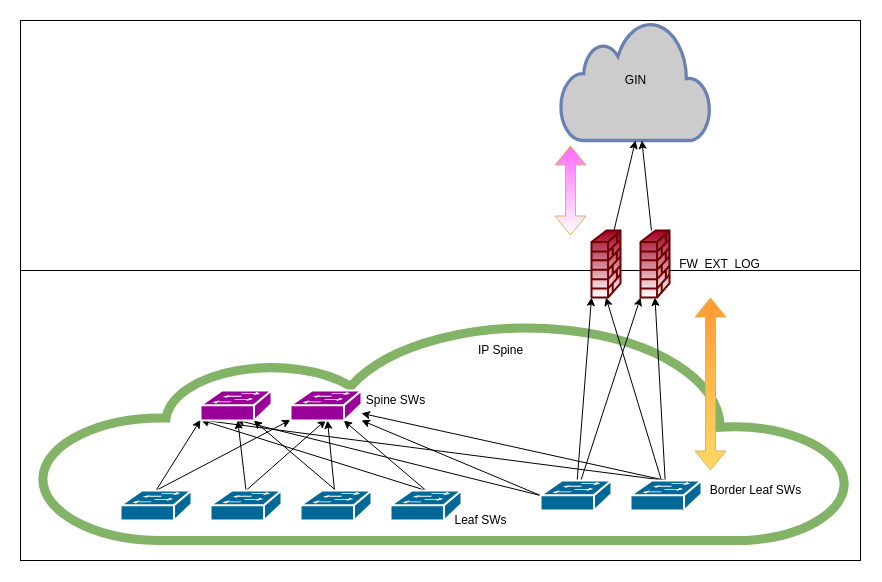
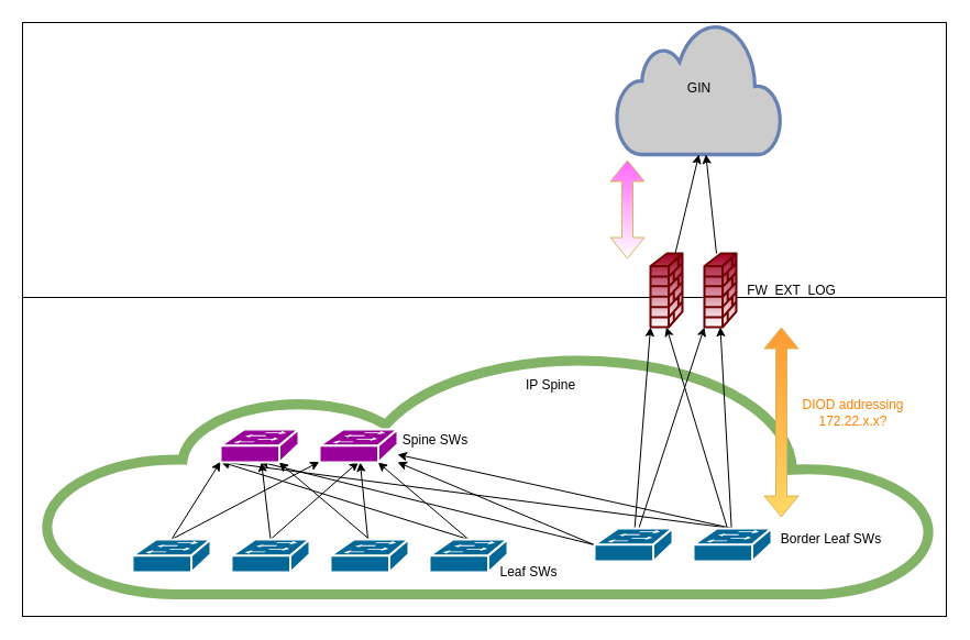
  <mxCell id="0" />
  <mxCell id="1" parent="0" />
  <mxCell id="2" value="" style="whiteSpace=wrap;html=1;strokeWidth=1;gradientColor=#ffffff;" vertex="1" parent="1"><mxGeometry y="270" width="840" height="290" as="geometry" x="20" /></mxCell>
  <mxCell id="3" value="" style="whiteSpace=wrap;html=1;strokeWidth=1;gradientColor=#ffffff;" vertex="1" parent="1"><mxGeometry y="20" width="840" height="250" as="geometry" x="20" /></mxCell>
  <mxCell id="4" value="" style="html=1;outlineConnect=0;strokeColor=#82b366;gradientDirection=north;strokeWidth=1;shape=mxgraph.networks.cloud;gradientColor=#ffffff;fillColor=none;" vertex="1" parent="1"><mxGeometry x="40" y="320" width="810" height="220" as="geometry" /></mxCell>
  <mxCell id="5" value="&lt;font color=&quot;#000000&quot;&gt;GIN&lt;/font&gt;" style="html=1;outlineConnect=0;fillColor=#CCCCCC;strokeColor=#6881B3;gradientColor=none;gradientDirection=north;strokeWidth=2;shape=mxgraph.networks.cloud;fontColor=#ffffff;" vertex="1" parent="1"><mxGeometry x="560" y="20" width="150" height="120" as="geometry" /></mxCell>
  <mxCell id="6" style="edgeStyle=none;rounded=0;orthogonalLoop=1;jettySize=auto;html=1;exitX=0.5;exitY=0;exitDx=0;exitDy=0;exitPerimeter=0;entryX=0;entryY=0.98;entryDx=0;entryDy=0;entryPerimeter=0;" edge="1" parent="1" source="8" target="28"><mxGeometry relative="1" as="geometry" /></mxCell>
  <mxCell id="7" style="edgeStyle=none;rounded=0;orthogonalLoop=1;jettySize=auto;html=1;exitX=0.5;exitY=0;exitDx=0;exitDy=0;exitPerimeter=0;entryX=0;entryY=0.98;entryDx=0;entryDy=0;entryPerimeter=0;" edge="1" parent="1" source="8" target="29"><mxGeometry relative="1" as="geometry" /></mxCell>
  <mxCell id="8" value="" style="shape=mxgraph.cisco.switches.workgroup_switch;html=1;pointerEvents=1;dashed=0;fillColor=#036897;strokeColor=#ffffff;strokeWidth=2;verticalLabelPosition=bottom;verticalAlign=top;align=center;outlineConnect=0;" vertex="1" parent="1"><mxGeometry x="120" y="490" width="71" height="30" as="geometry" /></mxCell>
  <mxCell id="9" style="edgeStyle=none;rounded=0;orthogonalLoop=1;jettySize=auto;html=1;exitX=0.5;exitY=0;exitDx=0;exitDy=0;exitPerimeter=0;" edge="1" parent="1" source="11" target="28"><mxGeometry relative="1" as="geometry" /></mxCell>
  <mxCell id="10" style="edgeStyle=none;rounded=0;orthogonalLoop=1;jettySize=auto;html=1;exitX=0.5;exitY=0;exitDx=0;exitDy=0;exitPerimeter=0;entryX=0.5;entryY=0.98;entryDx=0;entryDy=0;entryPerimeter=0;" edge="1" parent="1" source="11" target="29"><mxGeometry relative="1" as="geometry" /></mxCell>
  <mxCell id="11" value="" style="shape=mxgraph.cisco.switches.workgroup_switch;html=1;pointerEvents=1;dashed=0;fillColor=#036897;strokeColor=#ffffff;strokeWidth=2;verticalLabelPosition=bottom;verticalAlign=top;align=center;outlineConnect=0;" vertex="1" parent="1"><mxGeometry x="210" y="490" width="71" height="30" as="geometry" /></mxCell>
  <mxCell id="12" style="edgeStyle=none;rounded=0;orthogonalLoop=1;jettySize=auto;html=1;exitX=0.5;exitY=0;exitDx=0;exitDy=0;exitPerimeter=0;" edge="1" parent="1" source="14" target="28"><mxGeometry relative="1" as="geometry" /></mxCell>
  <mxCell id="13" style="edgeStyle=none;rounded=0;orthogonalLoop=1;jettySize=auto;html=1;" edge="1" parent="1" source="14" target="29"><mxGeometry relative="1" as="geometry" /></mxCell>
  <mxCell id="14" value="" style="shape=mxgraph.cisco.switches.workgroup_switch;html=1;pointerEvents=1;dashed=0;fillColor=#036897;strokeColor=#ffffff;strokeWidth=2;verticalLabelPosition=bottom;verticalAlign=top;align=center;outlineConnect=0;" vertex="1" parent="1"><mxGeometry x="300" y="490" width="71" height="30" as="geometry" /></mxCell>
  <mxCell id="15" style="edgeStyle=none;rounded=0;orthogonalLoop=1;jettySize=auto;html=1;exitX=0.5;exitY=0;exitDx=0;exitDy=0;exitPerimeter=0;" edge="1" parent="1" source="17" target="29"><mxGeometry relative="1" as="geometry" /></mxCell>
  <mxCell id="16" style="edgeStyle=none;rounded=0;orthogonalLoop=1;jettySize=auto;html=1;exitX=0.5;exitY=0;exitDx=0;exitDy=0;exitPerimeter=0;entryX=0;entryY=0.98;entryDx=0;entryDy=0;entryPerimeter=0;" edge="1" parent="1" source="17" target="28"><mxGeometry relative="1" as="geometry" /></mxCell>
  <mxCell id="17" value="" style="shape=mxgraph.cisco.switches.workgroup_switch;html=1;pointerEvents=1;dashed=0;fillColor=#036897;strokeColor=#ffffff;strokeWidth=2;verticalLabelPosition=bottom;verticalAlign=top;align=center;outlineConnect=0;" vertex="1" parent="1"><mxGeometry x="390" y="490" width="71" height="30" as="geometry" /></mxCell>
  <mxCell id="18" style="edgeStyle=none;rounded=0;orthogonalLoop=1;jettySize=auto;html=1;exitX=0;exitY=0.5;exitDx=0;exitDy=0;exitPerimeter=0;entryX=0.5;entryY=0.98;entryDx=0;entryDy=0;entryPerimeter=0;" edge="1" parent="1" source="22" target="28"><mxGeometry relative="1" as="geometry" /></mxCell>
  <mxCell id="19" style="edgeStyle=none;rounded=0;orthogonalLoop=1;jettySize=auto;html=1;exitX=0;exitY=0.5;exitDx=0;exitDy=0;exitPerimeter=0;" edge="1" parent="1" source="22" target="29"><mxGeometry relative="1" as="geometry" /></mxCell>
  <mxCell id="20" style="edgeStyle=none;rounded=0;orthogonalLoop=1;jettySize=auto;html=1;entryX=0;entryY=1;entryDx=0;entryDy=0;entryPerimeter=0;" edge="1" parent="1" source="22" target="33"><mxGeometry relative="1" as="geometry" /></mxCell>
  <mxCell id="21" style="edgeStyle=none;rounded=0;orthogonalLoop=1;jettySize=auto;html=1;entryX=0;entryY=1;entryDx=0;entryDy=0;entryPerimeter=0;" edge="1" parent="1" source="22" target="31"><mxGeometry relative="1" as="geometry" /></mxCell>
  <mxCell id="22" value="" style="shape=mxgraph.cisco.switches.workgroup_switch;html=1;pointerEvents=1;dashed=0;fillColor=#036897;strokeColor=#ffffff;strokeWidth=2;verticalLabelPosition=bottom;verticalAlign=top;align=center;outlineConnect=0;" vertex="1" parent="1"><mxGeometry x="540" y="480" width="71" height="30" as="geometry" /></mxCell>
  <mxCell id="23" style="edgeStyle=none;rounded=0;orthogonalLoop=1;jettySize=auto;html=1;exitX=0.5;exitY=0;exitDx=0;exitDy=0;exitPerimeter=0;entryX=0;entryY=0.98;entryDx=0;entryDy=0;entryPerimeter=0;" edge="1" parent="1" source="27" target="28"><mxGeometry relative="1" as="geometry" /></mxCell>
  <mxCell id="24" style="edgeStyle=none;rounded=0;orthogonalLoop=1;jettySize=auto;html=1;exitX=0.5;exitY=0;exitDx=0;exitDy=0;exitPerimeter=0;" edge="1" parent="1" source="27" target="29"><mxGeometry relative="1" as="geometry" /></mxCell>
  <mxCell id="25" style="edgeStyle=none;rounded=0;orthogonalLoop=1;jettySize=auto;html=1;entryX=0.5;entryY=1;entryDx=0;entryDy=0;entryPerimeter=0;" edge="1" parent="1" source="27" target="31"><mxGeometry relative="1" as="geometry" /></mxCell>
  <mxCell id="26" style="edgeStyle=none;rounded=0;orthogonalLoop=1;jettySize=auto;html=1;entryX=0.5;entryY=1;entryDx=0;entryDy=0;entryPerimeter=0;" edge="1" parent="1" source="27" target="33"><mxGeometry relative="1" as="geometry" /></mxCell>
  <mxCell id="27" value="" style="shape=mxgraph.cisco.switches.workgroup_switch;html=1;pointerEvents=1;dashed=0;fillColor=#036897;strokeColor=#ffffff;strokeWidth=2;verticalLabelPosition=bottom;verticalAlign=top;align=center;outlineConnect=0;" vertex="1" parent="1"><mxGeometry x="630" y="480" width="71" height="30" as="geometry" /></mxCell>
  <mxCell id="28" value="" style="shape=mxgraph.cisco.switches.workgroup_switch;html=1;pointerEvents=1;dashed=0;strokeColor=#ffffff;strokeWidth=2;verticalLabelPosition=bottom;verticalAlign=top;align=center;outlineConnect=0;fillColor=#990099;" vertex="1" parent="1"><mxGeometry x="200" y="390" width="71" height="30" as="geometry" /></mxCell>
  <mxCell id="29" value="" style="shape=mxgraph.cisco.switches.workgroup_switch;html=1;pointerEvents=1;dashed=0;strokeColor=#ffffff;strokeWidth=2;verticalLabelPosition=bottom;verticalAlign=top;align=center;outlineConnect=0;fillColor=#990099;" vertex="1" parent="1"><mxGeometry x="290" y="390" width="71" height="30" as="geometry" /></mxCell>
  <mxCell id="30" style="edgeStyle=none;rounded=0;orthogonalLoop=1;jettySize=auto;html=1;entryX=0.5;entryY=1;entryDx=0;entryDy=0;entryPerimeter=0;" edge="1" parent="1" source="31" target="5"><mxGeometry relative="1" as="geometry" /></mxCell>
  <mxCell id="31" value="" style="shape=mxgraph.cisco.security.firewall;html=1;pointerEvents=1;dashed=0;fillColor=#a20025;strokeColor=#6F0000;strokeWidth=2;verticalLabelPosition=bottom;verticalAlign=top;align=center;outlineConnect=0;fontColor=#ffffff;gradientColor=#ffffff;" vertex="1" parent="1"><mxGeometry x="591" y="230" width="29" height="67" as="geometry" /></mxCell>
  <mxCell id="32" style="edgeStyle=none;rounded=0;orthogonalLoop=1;jettySize=auto;html=1;" edge="1" parent="1" source="33" target="5"><mxGeometry relative="1" as="geometry" /></mxCell>
  <mxCell id="33" value="" style="shape=mxgraph.cisco.security.firewall;html=1;pointerEvents=1;dashed=0;fillColor=#a20025;strokeColor=#6F0000;strokeWidth=2;verticalLabelPosition=bottom;verticalAlign=top;align=center;outlineConnect=0;fontColor=#ffffff;gradientColor=#ffffff;" vertex="1" parent="1"><mxGeometry x="640" y="230" width="29" height="67" as="geometry" /></mxCell>
  <mxCell id="34" value="FW_EXT_LOG" style="text;html=1;align=center;verticalAlign=middle;resizable=0;points=[];autosize=1;" vertex="1" parent="1"><mxGeometry x="669" y="253.5" width="100" height="20" as="geometry" /></mxCell>
  <mxCell id="35" value="IP Spine" style="text;html=1;align=center;verticalAlign=middle;resizable=0;points=[];autosize=1;" vertex="1" parent="1"><mxGeometry x="470" y="340" width="60" height="20" as="geometry" /></mxCell>
  <mxCell id="36" value="Border Leaf SWs" style="text;html=1;align=center;verticalAlign=middle;resizable=0;points=[];autosize=1;" vertex="1" parent="1"><mxGeometry x="700" y="480" width="110" height="20" as="geometry" /></mxCell>
  <mxCell id="37" value="Leaf SWs" style="text;html=1;align=center;verticalAlign=middle;resizable=0;points=[];autosize=1;" vertex="1" parent="1"><mxGeometry x="445" y="510" width="70" height="20" as="geometry" /></mxCell>
  <mxCell id="38" value="Spine SWs" style="text;html=1;align=center;verticalAlign=middle;resizable=0;points=[];autosize=1;" vertex="1" parent="1"><mxGeometry x="360" y="390" width="70" height="20" as="geometry" /></mxCell>
  <mxCell id="39" value="" style="shape=flexArrow;endArrow=classic;startArrow=classic;html=1;strokeColor=#d6b656;fillColor=#FF66FF;gradientColor=#FFFFFF;" edge="1" parent="1"><mxGeometry width="50" height="50" relative="1" as="geometry"><mxPoint x="570" y="235" as="sourcePoint" /><mxPoint x="570" y="145" as="targetPoint" /></mxGeometry></mxCell>
  <mxCell id="40" value="" style="shape=flexArrow;endArrow=classic;startArrow=classic;html=1;gradientColor=#ffd966;strokeColor=#d6b656;fillColor=#FF9933;" edge="1" parent="1"><mxGeometry width="50" height="50" relative="1" as="geometry"><mxPoint x="710" y="470" as="sourcePoint" /><mxPoint x="710" y="297" as="targetPoint" /></mxGeometry></mxCell>
+ <mxCell id="41" value="&lt;font color=&quot;#ff8000&quot;&gt;DIOD addressing&lt;br&gt;172.22.x.x?&lt;/font&gt;" style="text;html=1;align=center;verticalAlign=middle;resizable=0;points=[];autosize=1;" vertex="1" parent="1"><mxGeometry x="720" y="360" width="110" height="30" as="geometry" /></mxCell>
